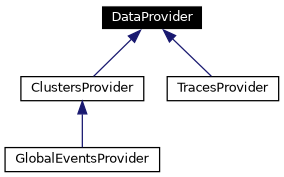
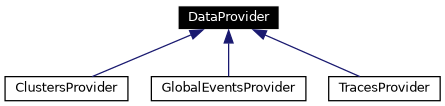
  digraph {
    fontname="DejaVu Sans"
    node [color=black fillcolor=white fontname="DejaVu Sans" fontsize=10 shape=record style=filled]
    edge [color=midnightblue dir=back fontname="DejaVu Sans" fontsize=10 labelfontname=Helvetica labelfontsize=10 style=solid]
    n1 [color=white fillcolor=black fontcolor=white height=0.2 label=DataProvider width=0.4]
    n2 [height=0.2 label=ClustersProvider width=0.4]
    n3 [height=0.2 label=GlobalEventsProvider width=0.4]
    n4 [height=0.2 label=TracesProvider width=0.4]
    n1 -> n2
-   n2 -> n3
+   n1 -> n3
    n1 -> n4
  }
